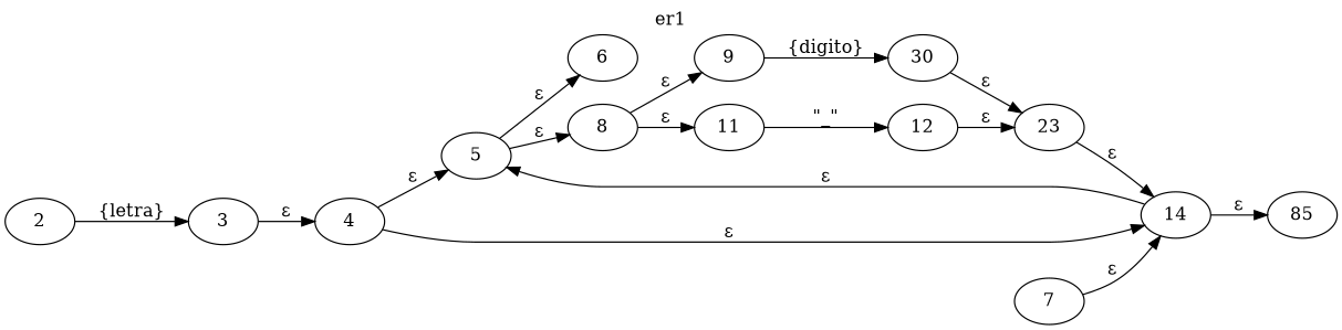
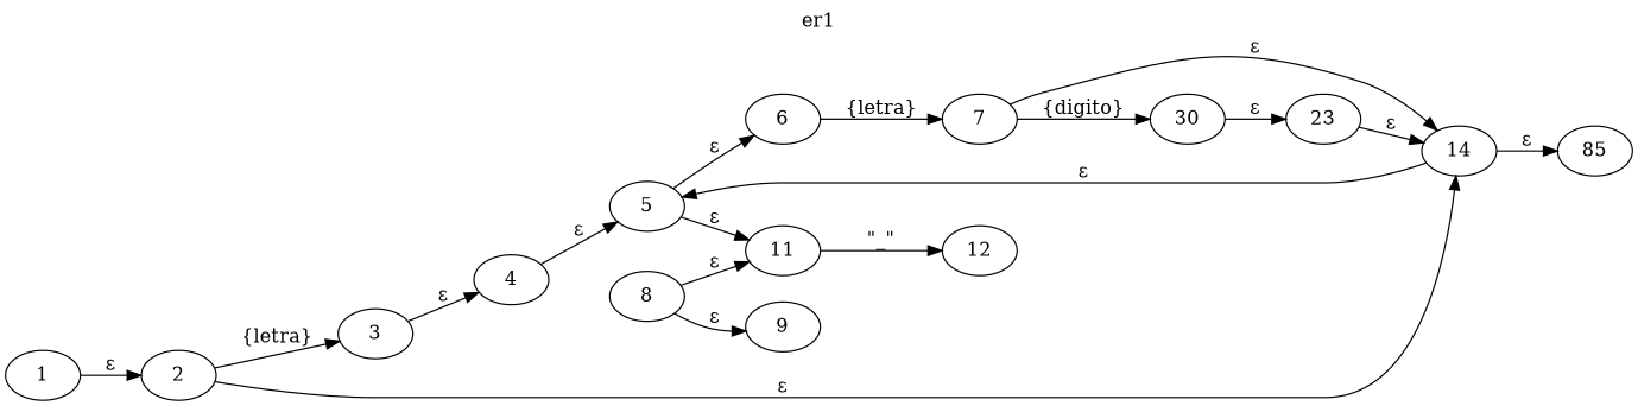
  digraph {
    label=er1
    labelloc=t
    rankdir=LR
+   1
    2
    3
    4
    5
    14
    6
    8
    n9 [label=85]
    7
    9
    11
    n13 [label=30]
    12
    n15 [label=23]
+   1 -> 2 [label="ε"]
    2 -> 3 [label="{letra}"]
    3 -> 4 [label="ε"]
    4 -> 5 [label="ε"]
-   4 -> 14 [label="ε"]
+   2 -> 14 [label="ε"]
    5 -> 6 [label="ε"]
-   5 -> 8 [label="ε"]
+   5 -> 11 [label="ε"]
    14 -> 5 [label="ε"]
    14 -> n9 [label="ε"]
+   6 -> 7 [label="{letra}"]
    8 -> 9 [label="ε"]
    8 -> 11 [label="ε"]
    7 -> 14 [label="ε"]
-   9 -> n13 [label="{digito}"]
+   7 -> n13 [label="{digito}"]
    11 -> 12 [label="\"_\""]
    n13 -> n15 [label="ε"]
-   12 -> n15 [label="ε"]
    n15 -> 14 [label="ε"]
  }
